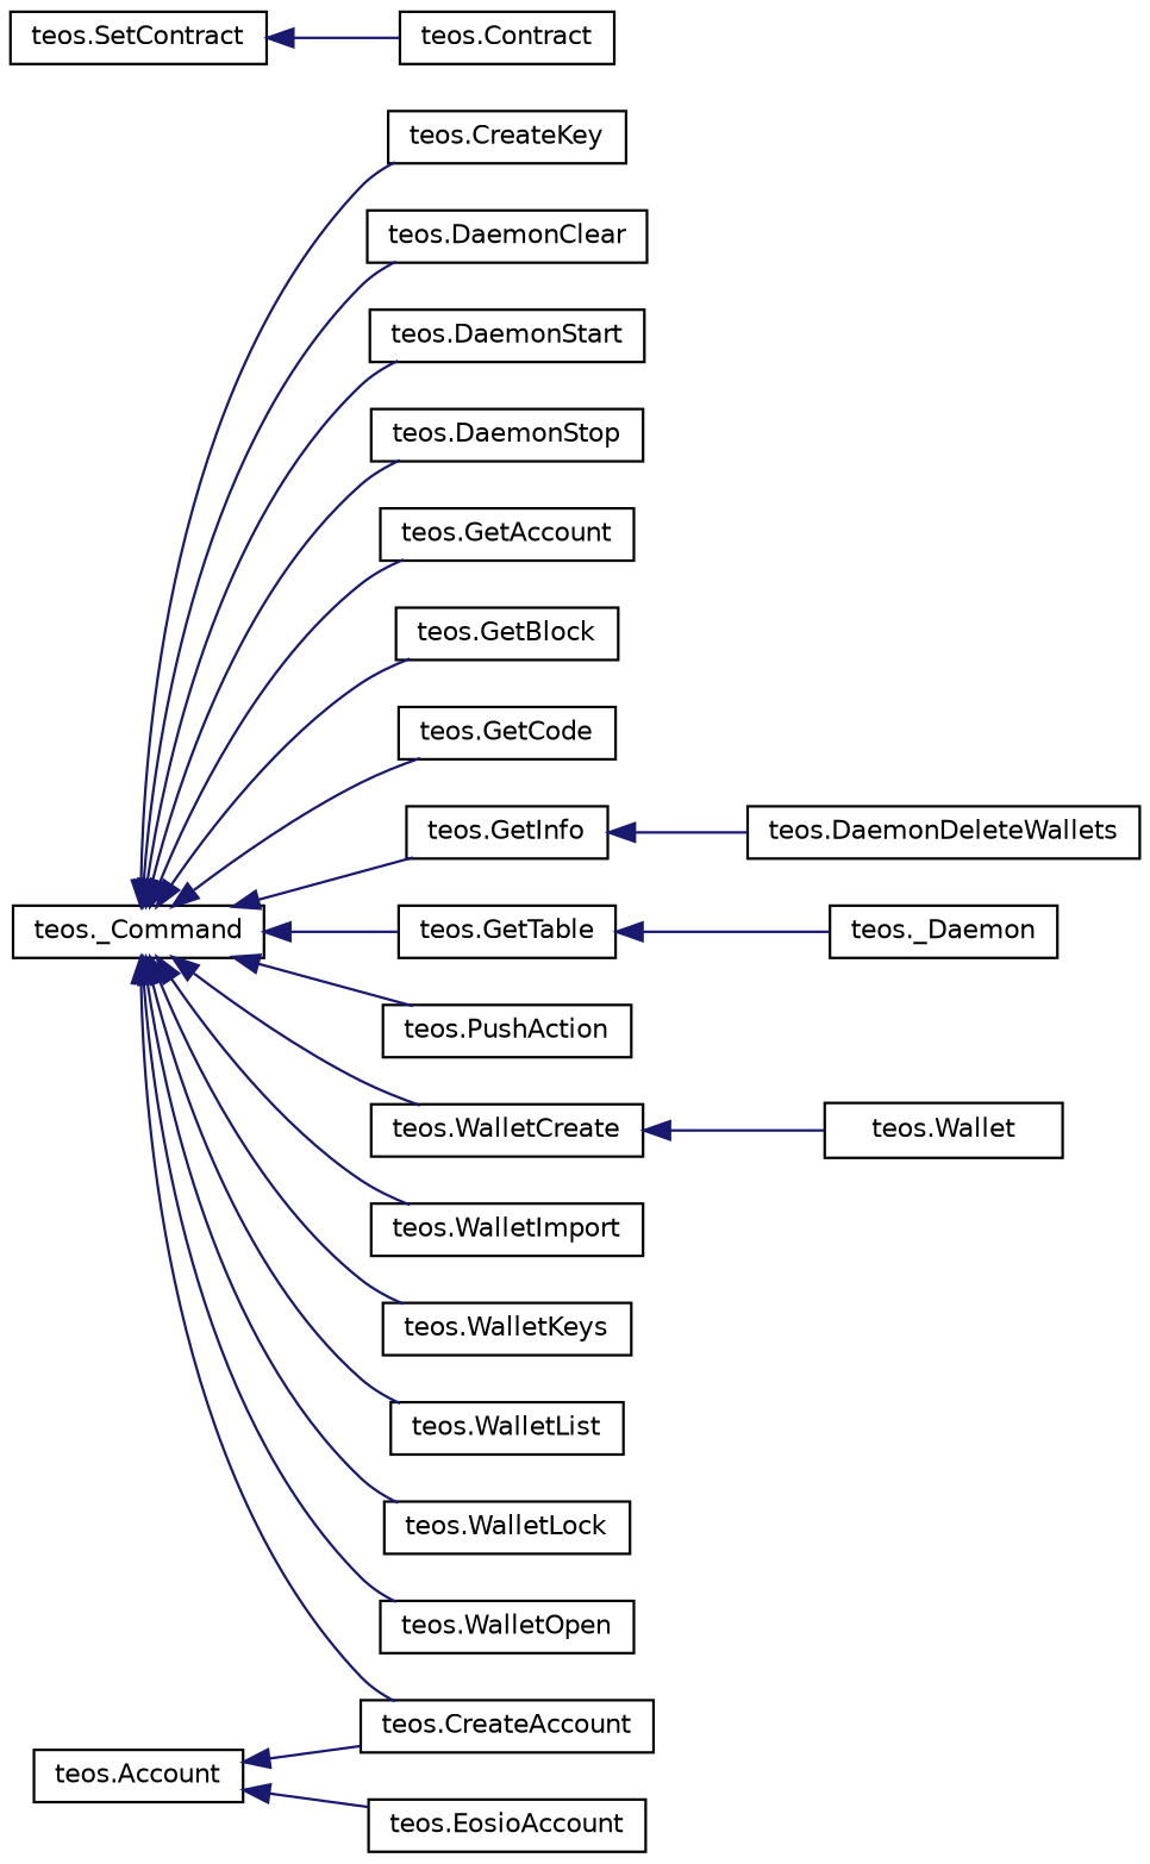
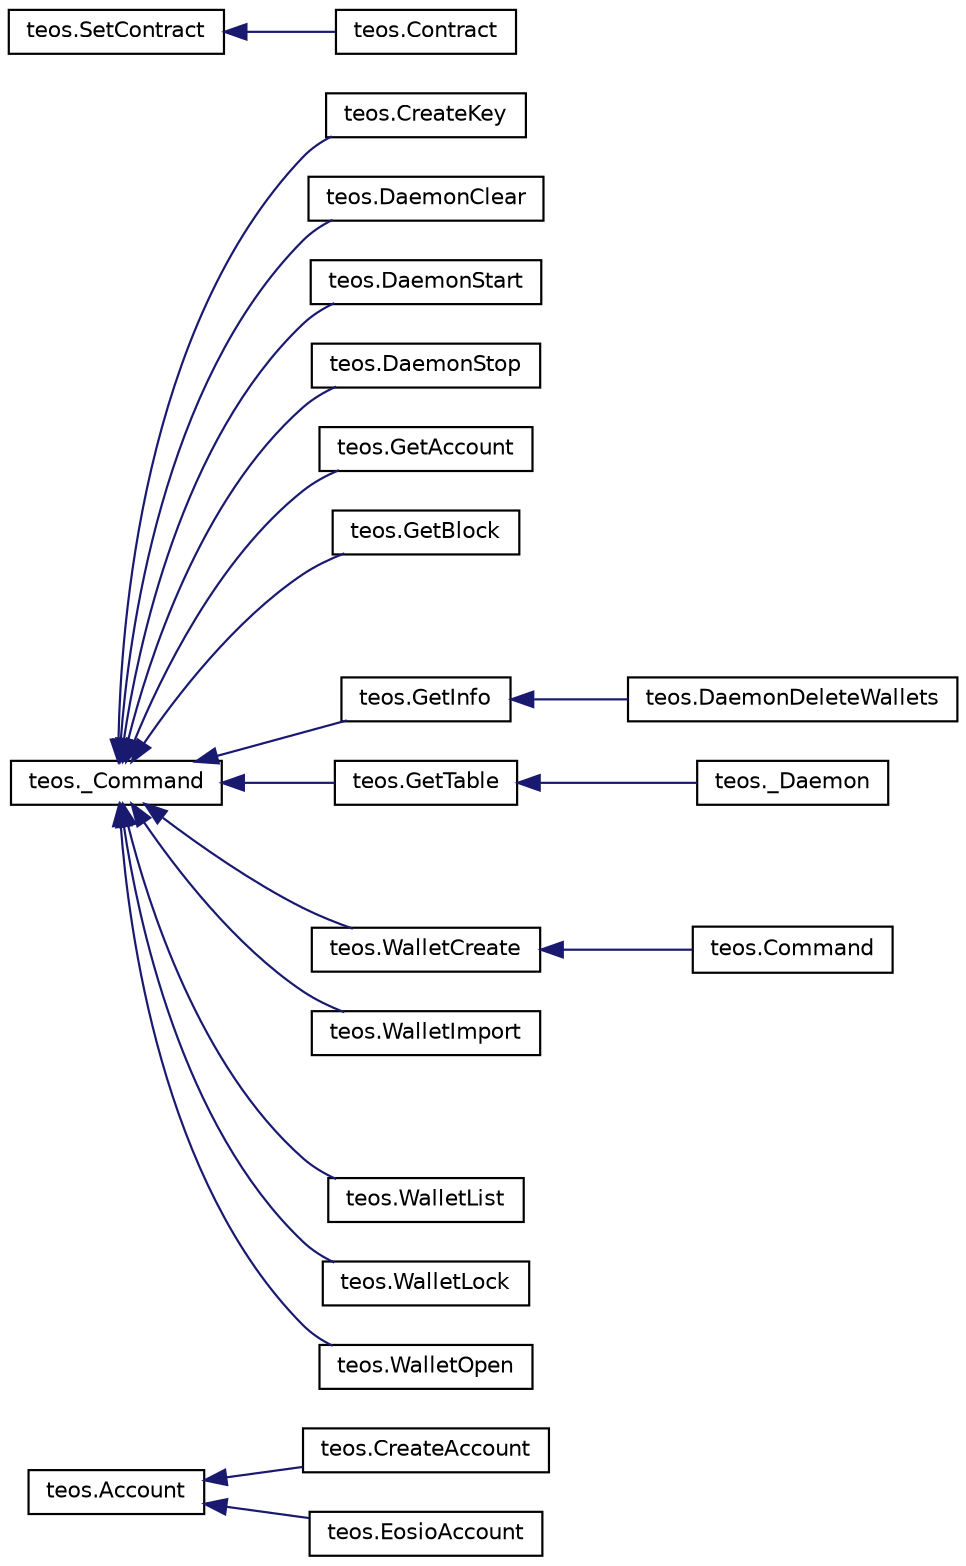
  digraph {
    rankdir=LR
    node [color=black fillcolor=white fontname=Helvetica fontsize=10 shape=record style=filled]
    edge [color=midnightblue dir=back fontname=Helvetica fontsize=10 labelfontname=Helvetica labelfontsize=10 style=solid]
    n1 [height=0.2 label="teos._Command" width=0.4]
    n2 [height=0.2 label="teos.CreateAccount" width=0.4]
    n3 [height=0.2 label="teos.CreateKey" width=0.4]
    n4 [height=0.2 label="teos.DaemonClear" width=0.4]
    n5 [height=0.2 label="teos.DaemonStart" width=0.4]
    n6 [height=0.2 label="teos.DaemonStop" width=0.4]
    n7 [height=0.2 label="teos.GetAccount" width=0.4]
    n8 [height=0.2 label="teos.GetBlock" width=0.4]
-   n9 [height=0.2 label="teos.GetCode" width=0.4]
    n10 [height=0.2 label="teos.GetInfo" width=0.4]
    n11 [height=0.2 label="teos.GetTable" width=0.4]
-   n12 [height=0.2 label="teos.PushAction" width=0.4]
    n13 [height=0.2 label="teos.WalletCreate" width=0.4]
    n14 [height=0.2 label="teos.WalletImport" width=0.4]
-   n15 [height=0.2 label="teos.WalletKeys" width=0.4]
    n16 [height=0.2 label="teos.WalletList" width=0.4]
    n17 [height=0.2 label="teos.WalletLock" width=0.4]
    n18 [height=0.2 label="teos.WalletOpen" width=0.4]
    n19 [height=0.2 label="teos._Daemon" width=0.4]
    n20 [height=0.2 label="teos.DaemonDeleteWallets" width=0.4]
    n21 [height=0.2 label="teos.SetContract" width=0.4]
    n22 [height=0.2 label="teos.Contract" width=0.4]
-   n23 [height=0.2 label="teos.Wallet" width=0.4]
+   n23 [height=0.2 label="teos.Command" width=0.4]
    n24 [height=0.2 label="teos.Account" width=0.4]
    n25 [height=0.2 label="teos.EosioAccount" width=0.4]
-   n1 -> n2
    n1 -> n3
    n1 -> n4
    n1 -> n5
    n1 -> n6
    n1 -> n7
    n1 -> n8
-   n1 -> n9
    n1 -> n10
    n1 -> n11
-   n1 -> n12
    n1 -> n13
    n1 -> n14
-   n1 -> n15
    n1 -> n16
    n1 -> n17
    n1 -> n18
    n10 -> n20
    n11 -> n19
    n13 -> n23
    n21 -> n22
    n24 -> n2
    n24 -> n25
  }
